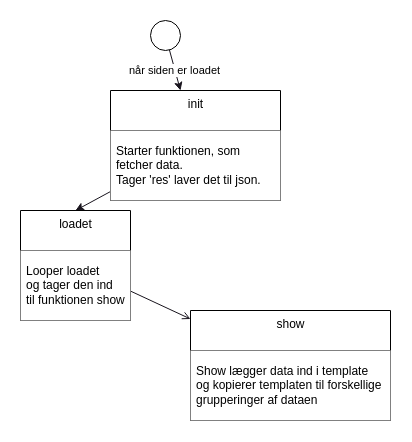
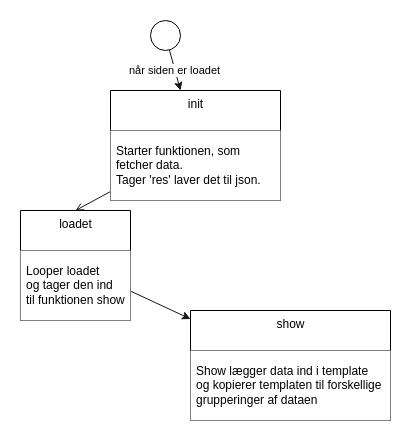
  <mxCell id="0" />
  <mxCell id="1" parent="0" />
  <mxCell id="2" value="når siden er loadet" style="edgeStyle=none;html=1;strokeColor=#18141d;" parent="1" source="3" target="5" edge="1"><mxGeometry relative="1" as="geometry" /></mxCell>
  <mxCell id="3" value="" style="ellipse;" parent="1" vertex="1"><mxGeometry x="150" y="20" width="30" height="30" as="geometry" /></mxCell>
- <mxCell id="4" style="edgeStyle=none;html=1;entryX=0.5;entryY=0;entryDx=0;entryDy=0;strokeColor=#18141d;" parent="1" source="5" target="8" edge="1"><mxGeometry relative="1" as="geometry" /></mxCell>
+ <mxCell id="4" style="edgeStyle=none;html=1;entryX=0.5;entryY=0;entryDx=0;entryDy=0;strokeColor=#18141d;endArrow=open;" parent="1" source="5" target="8" edge="1"><mxGeometry relative="1" as="geometry" /></mxCell>
  <mxCell id="5" value="init" style="swimlane;fontStyle=0;align=center;verticalAlign=top;childLayout=stackLayout;horizontal=1;startSize=40;horizontalStack=0;resizeParent=1;resizeParentMax=0;resizeLast=0;collapsible=0;marginBottom=0;html=1;" parent="1" vertex="1"><mxGeometry x="110" y="90" width="170" height="110" as="geometry" /></mxCell>
  <mxCell id="6" value="Starter funktionen, som &lt;br&gt;fetcher data.&lt;br&gt;Tager 'res' laver det til json." style="text;html=1;strokeColor=none;fillColor=default;align=left;verticalAlign=middle;spacingLeft=4;spacingRight=4;overflow=hidden;rotatable=0;points=[[0,0.5],[1,0.5]];portConstraint=eastwest;" parent="5" vertex="1"><mxGeometry y="40" width="170" height="70" as="geometry" /></mxCell>
- <mxCell id="7" style="edgeStyle=none;html=1;strokeColor=#18141d;endArrow=open;" parent="1" source="8" target="10" edge="1"><mxGeometry relative="1" as="geometry" /></mxCell>
+ <mxCell id="7" style="edgeStyle=none;html=1;strokeColor=#18141d;" parent="1" source="8" target="10" edge="1"><mxGeometry relative="1" as="geometry" /></mxCell>
  <mxCell id="8" value="loadet" style="swimlane;fontStyle=0;align=center;verticalAlign=top;childLayout=stackLayout;horizontal=1;startSize=40;horizontalStack=0;resizeParent=1;resizeParentMax=0;resizeLast=0;collapsible=0;marginBottom=0;html=1;" parent="1" vertex="1"><mxGeometry x="20" y="210" width="110" height="110" as="geometry" /></mxCell>
  <mxCell id="9" value="Looper loadet&lt;br&gt;og tager den ind&amp;nbsp;&lt;br&gt;til funktionen show" style="text;html=1;strokeColor=none;fillColor=default;align=left;verticalAlign=middle;spacingLeft=4;spacingRight=4;overflow=hidden;rotatable=0;points=[[0,0.5],[1,0.5]];portConstraint=eastwest;" parent="8" vertex="1"><mxGeometry y="40" width="110" height="70" as="geometry" /></mxCell>
  <mxCell id="10" value="show" style="swimlane;fontStyle=0;align=center;verticalAlign=top;childLayout=stackLayout;horizontal=1;startSize=40;horizontalStack=0;resizeParent=1;resizeParentMax=0;resizeLast=0;collapsible=0;marginBottom=0;html=1;" parent="1" vertex="1"><mxGeometry x="190" y="310" width="200" height="110" as="geometry" /></mxCell>
  <mxCell id="11" value="Show lægger data ind i template&amp;nbsp;&lt;br&gt;og kopierer templaten til forskellige&lt;br&gt;grupperinger af dataen" style="text;html=1;strokeColor=none;fillColor=default;align=left;verticalAlign=middle;spacingLeft=4;spacingRight=4;overflow=hidden;rotatable=0;points=[[0,0.5],[1,0.5]];portConstraint=eastwest;" parent="10" vertex="1"><mxGeometry y="40" width="200" height="70" as="geometry" /></mxCell>
